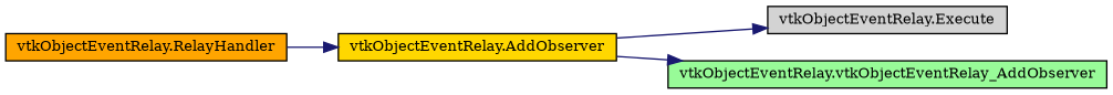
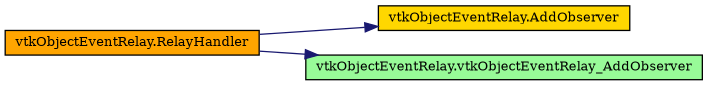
  digraph {
    fontname="DejaVu Serif"
    rankdir=LR
    node [color=black fontname="DejaVu Serif" fontsize=10 shape=record style=filled]
    edge [color=midnightblue fontname="DejaVu Serif" fontsize=10 labelfontname=FreeSans labelfontsize=10 style=solid]
    n1 [fillcolor=gold fontcolor=black height=0.2 label="vtkObjectEventRelay.AddObserver" width=0.4]
-   n2 [fillcolor=lightgrey height=0.2 label="vtkObjectEventRelay.Execute" width=0.4]
    n3 [fillcolor=palegreen height=0.2 label="vtkObjectEventRelay.vtkObjectEventRelay_AddObserver" width=0.4]
    n4 [fillcolor=orange height=0.2 label="vtkObjectEventRelay.RelayHandler" width=0.4]
-   n1 -> n2
-   n1 -> n3
+   n4 -> n3
    n4 -> n1
  }
